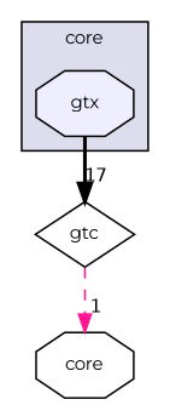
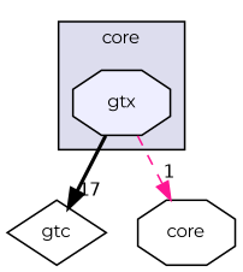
  digraph {
    compound=true
    fontname=Montserrat
    node [fontname=Montserrat fontsize=10 shape=octagon]
    edge [fontname=Montserrat labeldistance=1.5 labelfontname=Helvetica labelfontsize=10]
    n1 [fillcolor="#eeeeff" label=gtx pencolor=black style=filled]
    n2 [label=gtc shape=diamond]
    n3 [label=core]
    subgraph cluster_1 {
      bgcolor="#ddddee"
      fontsize=10
      label=core
      pencolor=black
      n1
    }
    n1 -> n2 [color=black headlabel=17 style=bold]
-   n2 -> n3 [color=deeppink headlabel=1 style=dashed]
+   n1 -> n3 [color=deeppink headlabel=1 style=dashed]
  }
